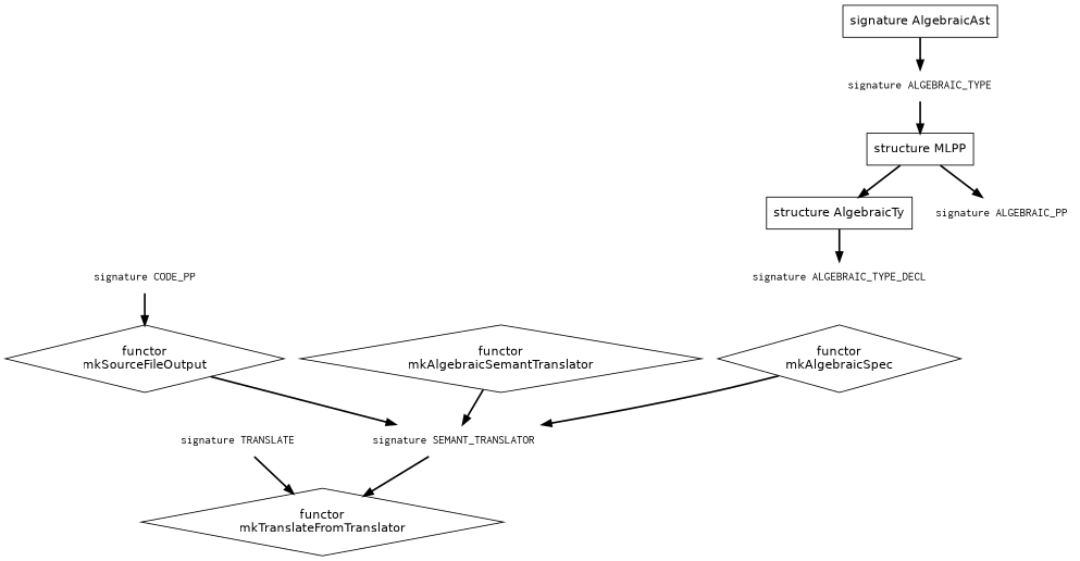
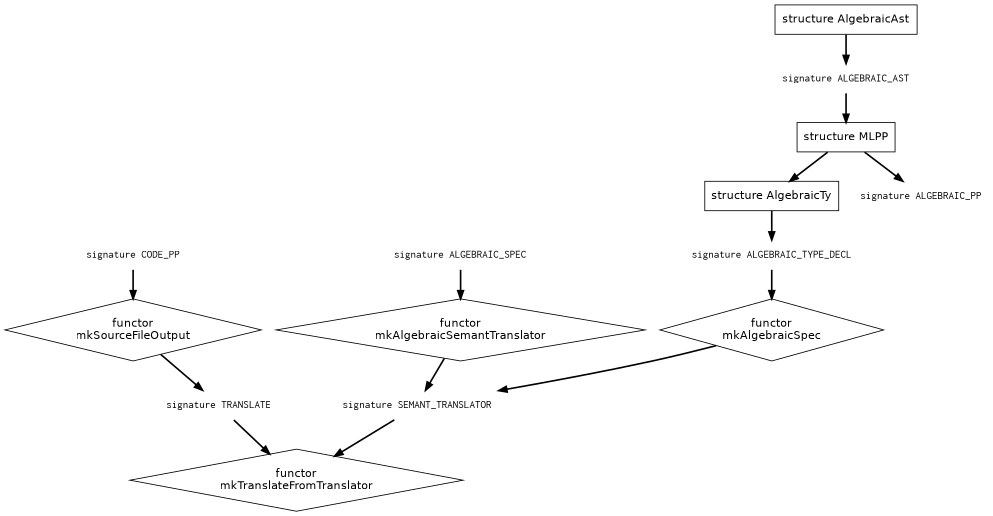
  digraph {
    node [fontname=Helvetica fontsize=14 shape=plaintext]
    edge [style=bold]
    n1 [label="functor\nmkAlgebraicSpec" shape=diamond]
    n2 [fontname=Courier label="signature SEMANT_TRANSLATOR"]
+   n3 [fontname=Courier label="signature ALGEBRAIC_SPEC"]
    n4 [label="functor\nmkAlgebraicSemantTranslator" shape=diamond]
    n5 [label="functor\nmkTranslateFromTranslator" shape=diamond]
    n6 [label="functor\nmkSourceFileOutput" shape=diamond]
    n7 [fontname=Courier label="signature TRANSLATE"]
    n8 [label="structure AlgebraicTy" shape=box]
    n9 [fontname=Courier label="signature ALGEBRAIC_TYPE_DECL"]
-   n10 [label="signature AlgebraicAst" shape=box]
-   n11 [fontname=Courier label="signature ALGEBRAIC_TYPE"]
+   n10 [label="structure AlgebraicAst" shape=box]
+   n11 [fontname=Courier label="signature ALGEBRAIC_AST"]
    n12 [label="structure MLPP" shape=box]
    n13 [fontname=Courier label="signature ALGEBRAIC_PP"]
    n14 [fontname=Courier label="signature CODE_PP"]
    n1 -> n2
    n2 -> n5
+   n3 -> n4
    n4 -> n2
-   n6 -> n2
+   n6 -> n7
    n7 -> n5
    n8 -> n9
+   n9 -> n1
    n10 -> n11
    n11 -> n12
    n12 -> n8
    n12 -> n13
    n14 -> n6
  }
